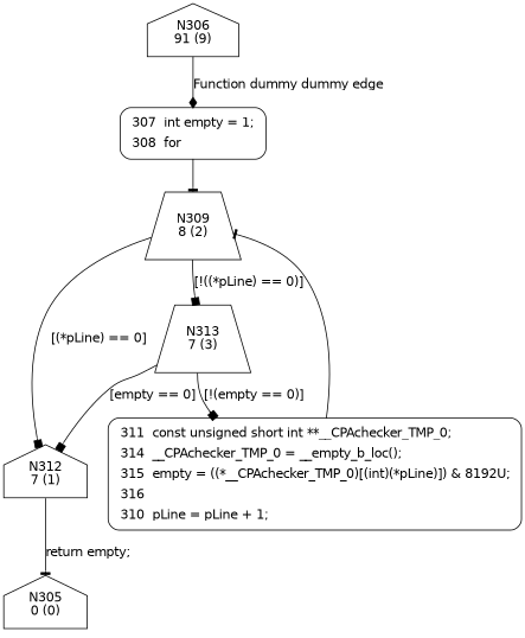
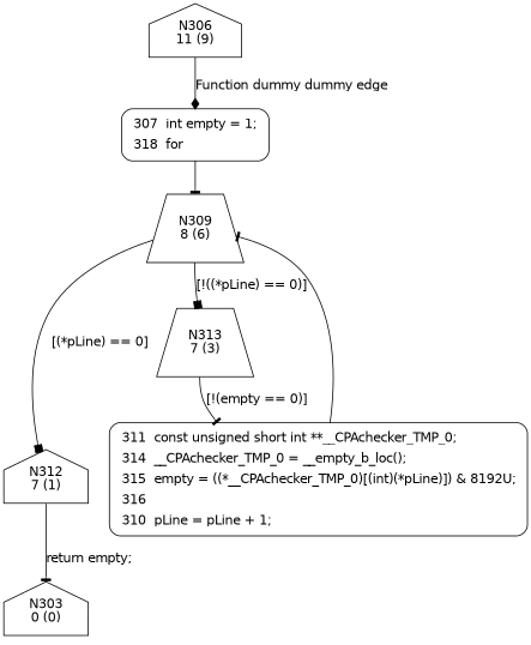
  digraph {
    fontname="DejaVu Sans"
    node [fontname="DejaVu Sans" shape=house]
    edge [arrowhead=tee fontname="DejaVu Sans"]
-   n1 [label="N306\n91 (9)"]
-   n2 [fillcolor=white label=<<table border="0" cellborder="0" cellpadding="3" bgcolor="white"><tr><td align="right">307</td><td align="left">int empty = 1;</td></tr><tr><td align="right">308</td><td align="left">for</td></tr></table>> penwidth=1 shape=Mrecord style="filled,bold"]
-   n3 [label="N309\n8 (2)" shape=trapezium]
+   n1 [label="N306\n11 (9)"]
+   n2 [fillcolor=white label=<<table border="0" cellborder="0" cellpadding="3" bgcolor="white"><tr><td align="right">307</td><td align="left">int empty = 1;</td></tr><tr><td align="right">318</td><td align="left">for</td></tr></table>> penwidth=1 shape=Mrecord style="filled,bold"]
+   n3 [label="N309\n8 (6)" shape=trapezium]
    n4 [label="N312\n7 (1)"]
    n5 [label="N313\n7 (3)" shape=trapezium]
-   n6 [label="N305\n0 (0)"]
+   n6 [label="N303\n0 (0)"]
    n7 [fillcolor=white label=<<table border="0" cellborder="0" cellpadding="3" bgcolor="white"><tr><td align="right">311</td><td align="left">const unsigned short int **__CPAchecker_TMP_0;</td></tr><tr><td align="right">314</td><td align="left">__CPAchecker_TMP_0 = __empty_b_loc();</td></tr><tr><td align="right">315</td><td align="left">empty = ((*__CPAchecker_TMP_0)[(int)(*pLine)]) &amp; 8192U;</td></tr><tr><td align="right">316</td><td align="left"></td></tr><tr><td align="right">310</td><td align="left">pLine = pLine + 1;</td></tr></table>> penwidth=1 shape=Mrecord style="filled,bold"]
    n1 -> n2 [arrowhead=diamond label="Function dummy dummy edge"]
    n2 -> n3
    n3 -> n4 [arrowhead=box label="[(*pLine) == 0]"]
    n3 -> n5 [arrowhead=box label="[!((*pLine) == 0)]"]
    n4 -> n6 [label="return empty;"]
-   n5 -> n4 [arrowhead=box label="[empty == 0]"]
-   n5 -> n7 [arrowhead=box label="[!(empty == 0)]"]
+   n5 -> n7 [label="[!(empty == 0)]"]
    n7 -> n3
  }
